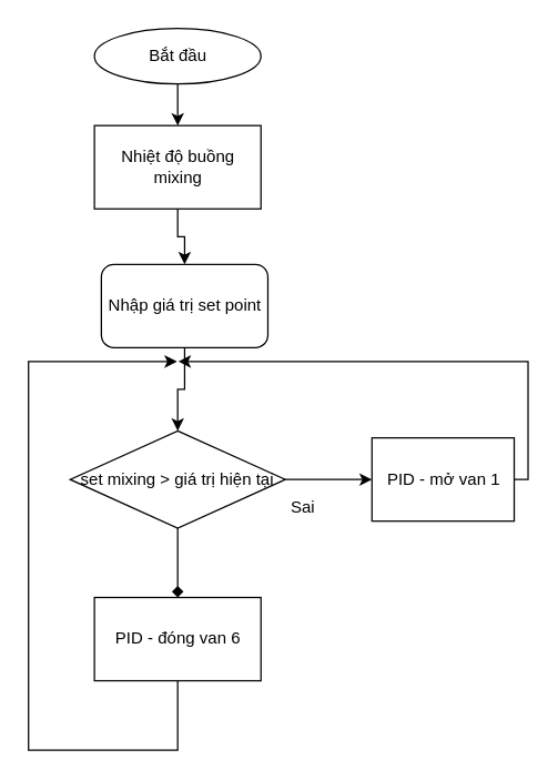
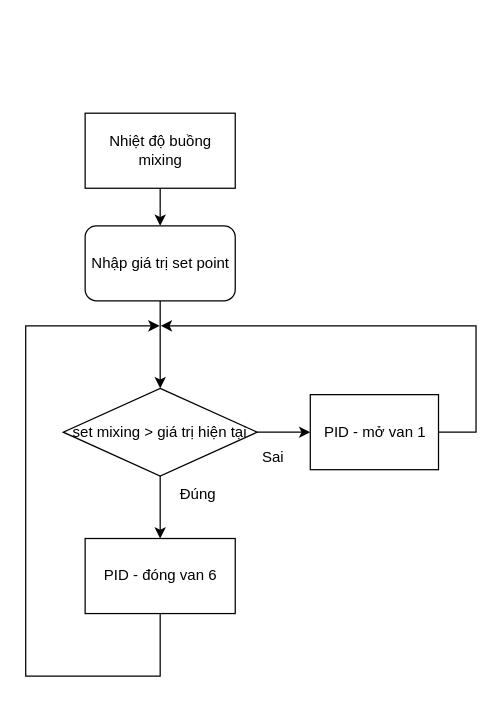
  <mxCell id="0" />
  <mxCell id="1" parent="0" />
- <mxCell id="2" style="edgeStyle=orthogonalEdgeStyle;rounded=0;orthogonalLoop=1;jettySize=auto;html=1;entryX=0.5;entryY=0;entryDx=0;entryDy=0;" parent="1" source="3" target="5" edge="1"><mxGeometry relative="1" as="geometry" /></mxCell>
- <mxCell id="3" value="Bắt đầu" style="ellipse;whiteSpace=wrap;html=1;" parent="1" vertex="1"><mxGeometry x="67.5" y="20" width="120" height="40" as="geometry" /></mxCell>
  <mxCell id="4" style="edgeStyle=orthogonalEdgeStyle;rounded=0;orthogonalLoop=1;jettySize=auto;html=1;entryX=0.5;entryY=0;entryDx=0;entryDy=0;" parent="1" source="5" target="7" edge="1"><mxGeometry relative="1" as="geometry" /></mxCell>
  <mxCell id="5" value="Nhiệt độ buồng mixing" style="whiteSpace=wrap;html=1;rounded=0;" parent="1" vertex="1"><mxGeometry x="67.5" y="90" width="120" height="60" as="geometry" /></mxCell>
  <mxCell id="6" style="edgeStyle=orthogonalEdgeStyle;rounded=0;orthogonalLoop=1;jettySize=auto;html=1;entryX=0.5;entryY=0;entryDx=0;entryDy=0;" parent="1" source="7" target="10" edge="1"><mxGeometry relative="1" as="geometry" /></mxCell>
- <mxCell id="7" value="Nhập giá trị set point" style="rounded=1;whiteSpace=wrap;html=1;" parent="1" vertex="1"><mxGeometry x="72.5" y="190" width="120" height="60" as="geometry" /></mxCell>
+ <mxCell id="7" value="Nhập giá trị set point" style="rounded=1;whiteSpace=wrap;html=1;" parent="1" vertex="1"><mxGeometry x="67.5" y="180" width="120" height="60" as="geometry" /></mxCell>
  <mxCell id="8" style="edgeStyle=orthogonalEdgeStyle;rounded=0;orthogonalLoop=1;jettySize=auto;html=1;entryX=0;entryY=0.5;entryDx=0;entryDy=0;" parent="1" source="10" target="12" edge="1"><mxGeometry relative="1" as="geometry" /></mxCell>
- <mxCell id="9" style="edgeStyle=orthogonalEdgeStyle;rounded=0;orthogonalLoop=1;jettySize=auto;html=1;entryX=0.5;entryY=0;entryDx=0;entryDy=0;endArrow=diamond;" parent="1" source="10" target="14" edge="1"><mxGeometry relative="1" as="geometry" /></mxCell>
+ <mxCell id="9" style="edgeStyle=orthogonalEdgeStyle;rounded=0;orthogonalLoop=1;jettySize=auto;html=1;entryX=0.5;entryY=0;entryDx=0;entryDy=0;" parent="1" source="10" target="14" edge="1"><mxGeometry relative="1" as="geometry" /></mxCell>
  <mxCell id="10" value="set mixing &amp;gt; giá trị hiện tại" style="rhombus;whiteSpace=wrap;html=1;" parent="1" vertex="1"><mxGeometry x="50" y="310" width="155" height="70" as="geometry" /></mxCell>
  <mxCell id="11" style="edgeStyle=orthogonalEdgeStyle;rounded=0;orthogonalLoop=1;jettySize=auto;html=1;" edge="1" parent="1" source="12"><mxGeometry relative="1" as="geometry"><mxPoint x="128" y="260" as="targetPoint" /><Array as="points"><mxPoint x="380" y="345" /><mxPoint x="380" y="260" /></Array></mxGeometry></mxCell>
- <mxCell id="12" value="PID - mở van 1" style="rounded=0;whiteSpace=wrap;html=1;" parent="1" vertex="1"><mxGeometry x="267.5" y="315" width="102.5" height="60" as="geometry" /></mxCell>
+ <mxCell id="12" value="PID - mở van 1" style="rounded=0;whiteSpace=wrap;html=1;" parent="1" vertex="1"><mxGeometry x="247.5" y="315" width="102.5" height="60" as="geometry" /></mxCell>
  <mxCell id="13" style="edgeStyle=orthogonalEdgeStyle;rounded=0;orthogonalLoop=1;jettySize=auto;html=1;" edge="1" parent="1" source="14"><mxGeometry relative="1" as="geometry"><mxPoint x="127" y="260" as="targetPoint" /><Array as="points"><mxPoint x="128" y="540" /><mxPoint x="20" y="540" /><mxPoint x="20" y="260" /></Array></mxGeometry></mxCell>
  <mxCell id="14" value="PID - đóng van 6" style="rounded=0;whiteSpace=wrap;html=1;" parent="1" vertex="1"><mxGeometry x="67.5" y="430" width="120" height="60" as="geometry" /></mxCell>
+ <mxCell id="15" value="Đúng" style="text;html=1;strokeColor=none;fillColor=none;align=center;verticalAlign=middle;whiteSpace=wrap;rounded=0;" parent="1" vertex="1"><mxGeometry x="127.5" y="380" width="60" height="30" as="geometry" /></mxCell>
  <mxCell id="16" value="Sai" style="text;html=1;strokeColor=none;fillColor=none;align=center;verticalAlign=middle;whiteSpace=wrap;rounded=0;" parent="1" vertex="1"><mxGeometry x="187.5" y="350" width="60" height="30" as="geometry" /></mxCell>
